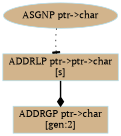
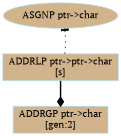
  digraph {
    fontname="PT Serif"
    node [color=lightblue2 fillcolor=tan fontname="PT Serif" style=filled shape=box]
    edge [color=black fontname="PT Serif"]
    n1 [label="ASGNP ptr->char" shape=""]
    n2 [label="ADDRLP ptr->ptr->char\n\[s\]"]
    n3 [label="ADDRGP ptr->char\n\[gen:2\]"]
-   n1 -> n2 [arrowhead=tee style=dotted]
+   n2 -> n1 [arrowhead=tee style=dotted]
    n2 -> n3 [arrowhead=diamond style=bold]
  }
